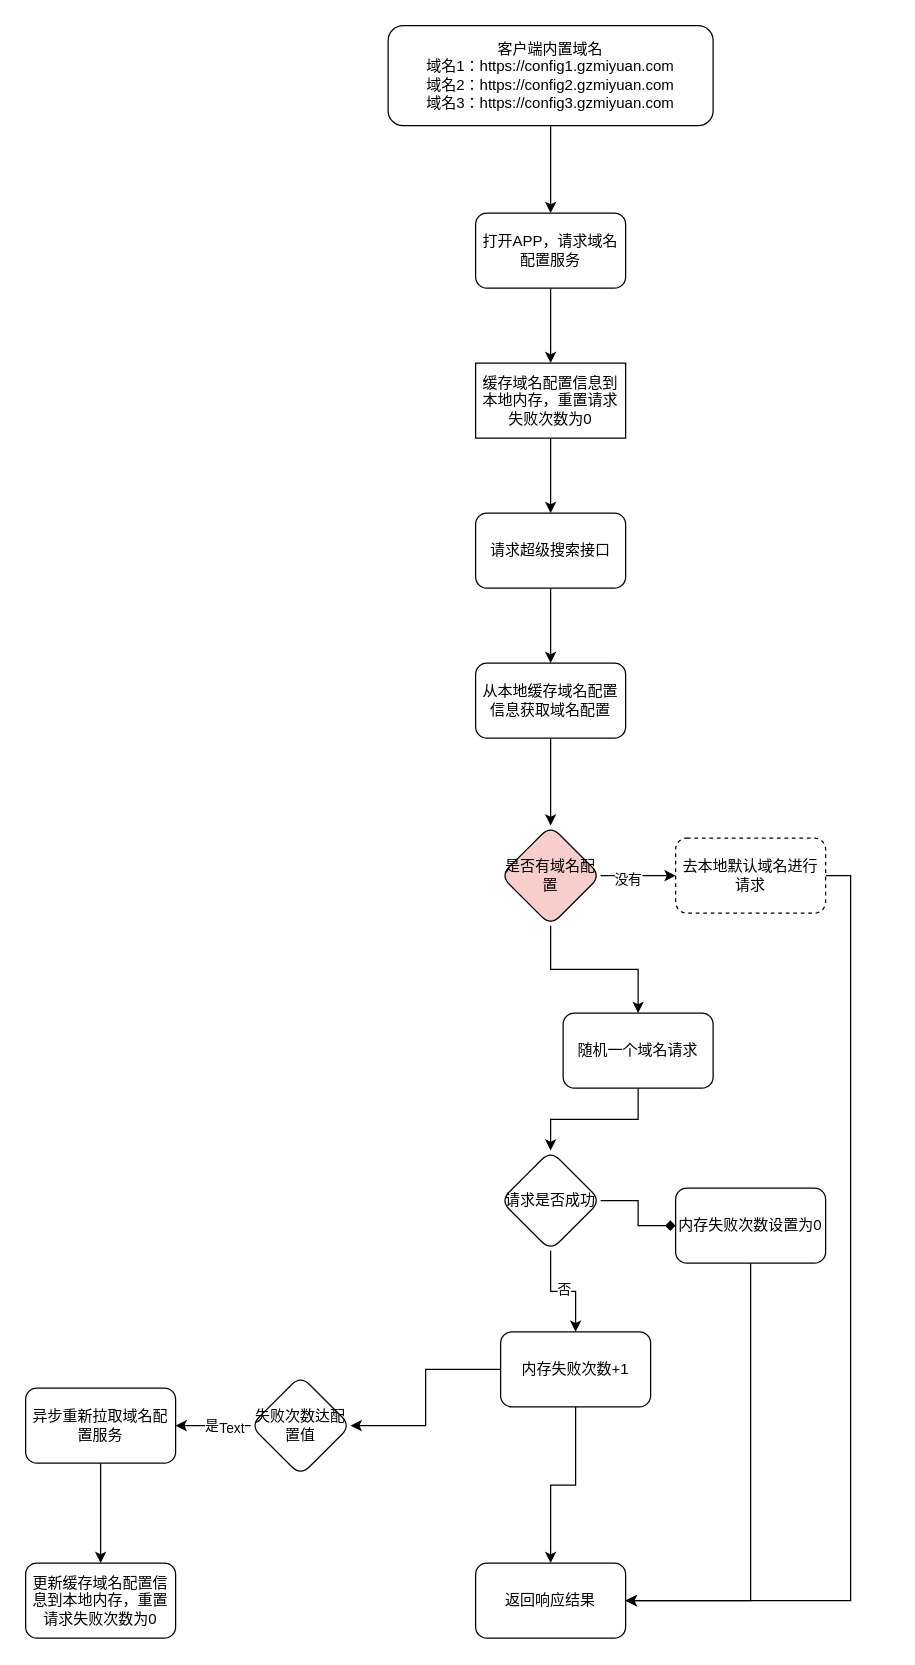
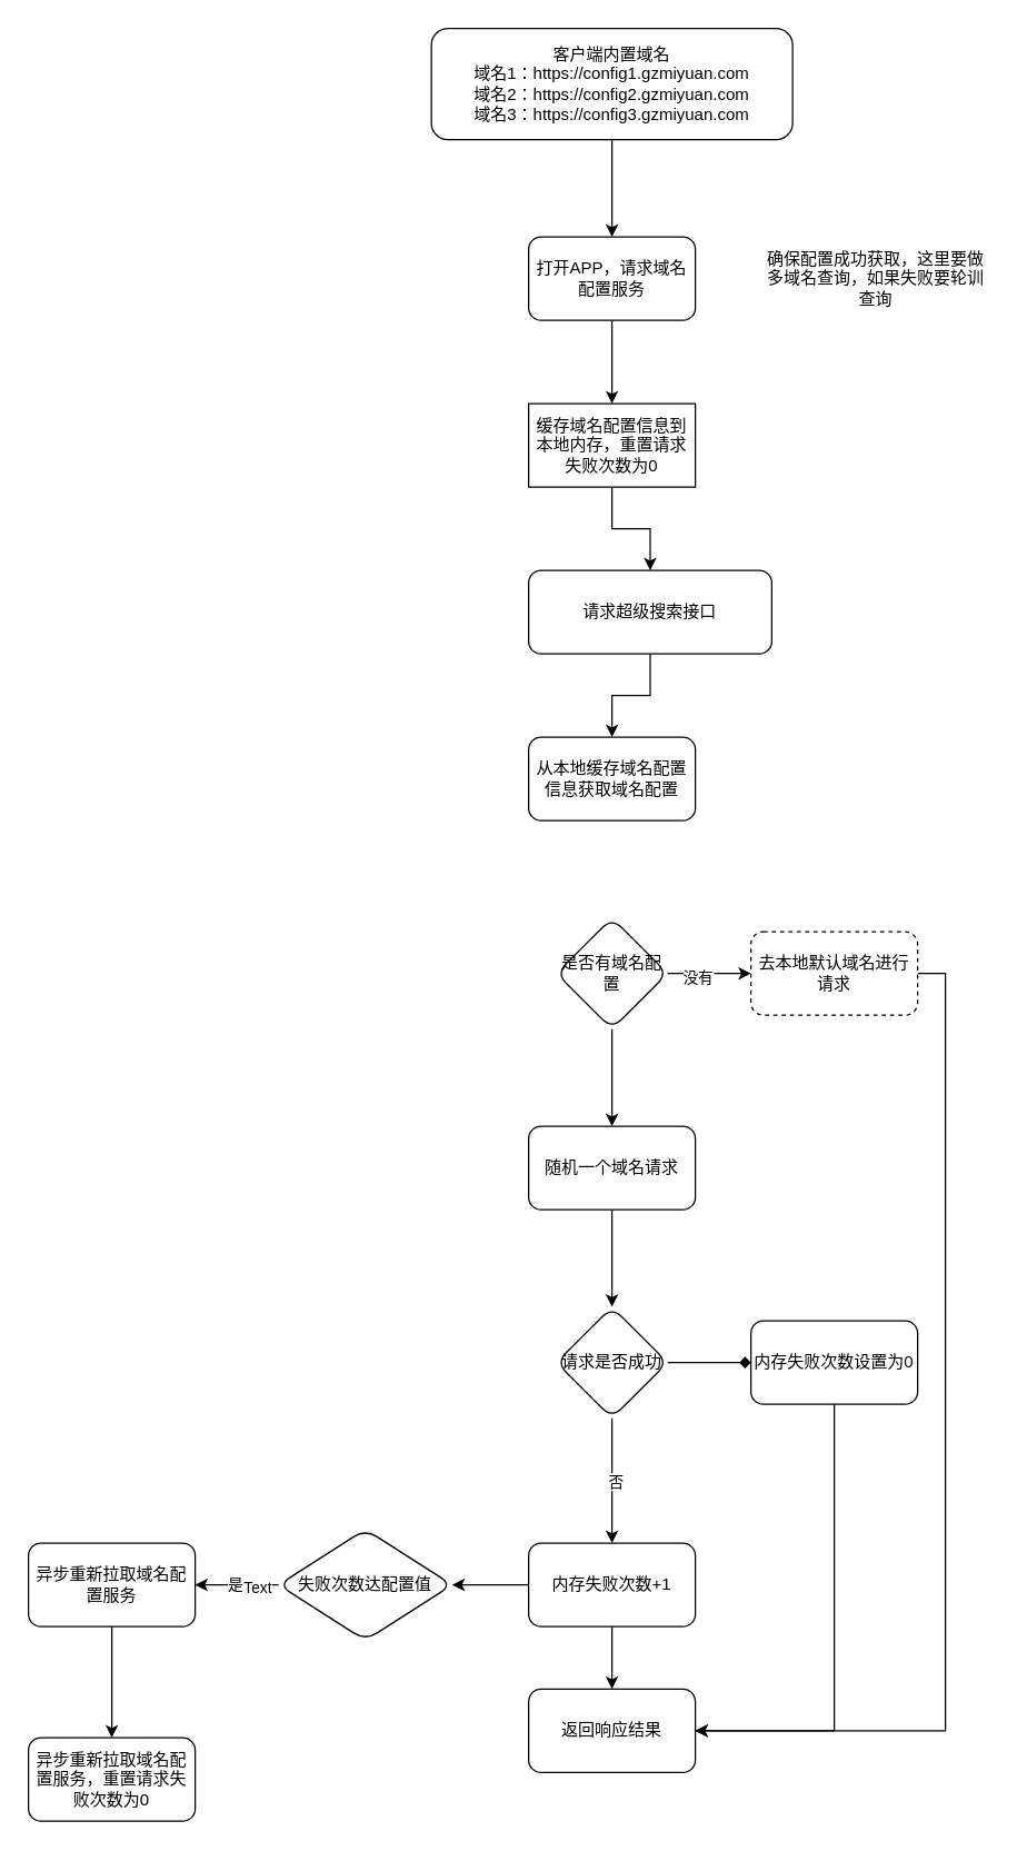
  <mxCell id="0" />
  <mxCell id="1" parent="0" />
  <mxCell id="2" style="edgeStyle=orthogonalEdgeStyle;rounded=0;orthogonalLoop=1;jettySize=auto;html=1;exitX=0.5;exitY=1;exitDx=0;exitDy=0;" edge="1" parent="1" source="3" target="5"><mxGeometry relative="1" as="geometry" /></mxCell>
  <mxCell id="3" value="客户端内置域名&lt;div&gt;域名1：https://config1.gzmiyuan.com&lt;/div&gt;&lt;div&gt;域名2：https://config2.gzmiyuan.com&lt;br&gt;&lt;/div&gt;&lt;div&gt;域名3：https://config3.gzmiyuan.com&lt;br&gt;&lt;/div&gt;" style="rounded=1;whiteSpace=wrap;html=1;" vertex="1" parent="1"><mxGeometry x="310" y="20" width="260" height="80" as="geometry" /></mxCell>
  <mxCell id="4" value="" style="edgeStyle=orthogonalEdgeStyle;rounded=0;orthogonalLoop=1;jettySize=auto;html=1;" edge="1" parent="1" source="5" target="8"><mxGeometry relative="1" as="geometry" /></mxCell>
  <mxCell id="5" value="打开APP，请求域名配置服务" style="rounded=1;whiteSpace=wrap;html=1;" vertex="1" parent="1"><mxGeometry x="380" y="170" width="120" height="60" as="geometry" /></mxCell>
+ <mxCell id="6" value="确保配置成功获取，这里要做多域名查询，如果失败要轮训查询" style="text;html=1;align=center;verticalAlign=middle;whiteSpace=wrap;rounded=0;" vertex="1" parent="1"><mxGeometry x="550" y="177.5" width="160" height="45" as="geometry" /></mxCell>
  <mxCell id="7" value="" style="edgeStyle=orthogonalEdgeStyle;rounded=0;orthogonalLoop=1;jettySize=auto;html=1;" edge="1" parent="1" source="8" target="10"><mxGeometry relative="1" as="geometry" /></mxCell>
  <mxCell id="8" value="缓存域名配置信息到本地内存，重置请求失败次数为0" style="whiteSpace=wrap;html=1;rounded=0;" vertex="1" parent="1"><mxGeometry x="380" y="290" width="120" height="60" as="geometry" /></mxCell>
  <mxCell id="9" value="" style="edgeStyle=orthogonalEdgeStyle;rounded=0;orthogonalLoop=1;jettySize=auto;html=1;" edge="1" parent="1" source="10" target="12"><mxGeometry relative="1" as="geometry" /></mxCell>
- <mxCell id="10" value="请求超级搜索接口" style="rounded=1;whiteSpace=wrap;html=1;" vertex="1" parent="1"><mxGeometry x="380" y="410" width="120" height="60" as="geometry" /></mxCell>
- <mxCell id="11" value="" style="edgeStyle=orthogonalEdgeStyle;rounded=0;orthogonalLoop=1;jettySize=auto;html=1;" edge="1" parent="1" source="12" target="16"><mxGeometry relative="1" as="geometry" /></mxCell>
+ <mxCell id="10" value="请求超级搜索接口" style="rounded=1;whiteSpace=wrap;html=1;" vertex="1" parent="1"><mxGeometry x="380" y="410" width="175" height="60" as="geometry" /></mxCell>
  <mxCell id="12" value="从本地缓存域名配置信息获取域名配置" style="rounded=1;whiteSpace=wrap;html=1;" vertex="1" parent="1"><mxGeometry x="380" y="530" width="120" height="60" as="geometry" /></mxCell>
  <mxCell id="13" value="" style="edgeStyle=orthogonalEdgeStyle;rounded=0;orthogonalLoop=1;jettySize=auto;html=1;" edge="1" parent="1" source="16" target="18"><mxGeometry relative="1" as="geometry" /></mxCell>
  <mxCell id="14" value="没有" style="edgeLabel;html=1;align=center;verticalAlign=middle;resizable=0;points=[];" vertex="1" connectable="0" parent="13"><mxGeometry x="-0.3" y="-2" relative="1" as="geometry"><mxPoint as="offset" /></mxGeometry></mxCell>
  <mxCell id="15" value="" style="edgeStyle=orthogonalEdgeStyle;rounded=0;orthogonalLoop=1;jettySize=auto;html=1;" edge="1" parent="1" source="16" target="20"><mxGeometry relative="1" as="geometry" /></mxCell>
- <mxCell id="16" value="是否有域名配置" style="rhombus;whiteSpace=wrap;html=1;rounded=1;fillColor=#f8cecc;" vertex="1" parent="1"><mxGeometry x="400" y="660" width="80" height="80" as="geometry" /></mxCell>
+ <mxCell id="16" value="是否有域名配置" style="rhombus;whiteSpace=wrap;html=1;rounded=1;" vertex="1" parent="1"><mxGeometry x="400" y="660" width="80" height="80" as="geometry" /></mxCell>
  <mxCell id="17" style="edgeStyle=orthogonalEdgeStyle;rounded=0;orthogonalLoop=1;jettySize=auto;html=1;exitX=1;exitY=0.5;exitDx=0;exitDy=0;entryX=1;entryY=0.5;entryDx=0;entryDy=0;" edge="1" parent="1" source="18" target="28"><mxGeometry relative="1" as="geometry" /></mxCell>
  <mxCell id="18" value="去本地默认域名进行请求" style="whiteSpace=wrap;html=1;rounded=1;dashed=1;" vertex="1" parent="1"><mxGeometry x="540" y="670" width="120" height="60" as="geometry" /></mxCell>
  <mxCell id="19" value="" style="edgeStyle=orthogonalEdgeStyle;rounded=0;orthogonalLoop=1;jettySize=auto;html=1;" edge="1" parent="1" source="20" target="24"><mxGeometry relative="1" as="geometry" /></mxCell>
- <mxCell id="20" value="随机一个域名请求" style="whiteSpace=wrap;html=1;rounded=1;" vertex="1" parent="1"><mxGeometry x="450" y="810" width="120" height="60" as="geometry" /></mxCell>
+ <mxCell id="20" value="随机一个域名请求" style="whiteSpace=wrap;html=1;rounded=1;" vertex="1" parent="1"><mxGeometry x="380" y="810" width="120" height="60" as="geometry" /></mxCell>
  <mxCell id="21" value="" style="edgeStyle=orthogonalEdgeStyle;rounded=0;orthogonalLoop=1;jettySize=auto;html=1;" edge="1" parent="1" source="24" target="27"><mxGeometry relative="1" as="geometry" /></mxCell>
  <mxCell id="22" value="否" style="edgeLabel;html=1;align=center;verticalAlign=middle;resizable=0;points=[];" vertex="1" connectable="0" parent="21"><mxGeometry y="2" relative="1" as="geometry"><mxPoint as="offset" /></mxGeometry></mxCell>
  <mxCell id="23" value="" style="edgeStyle=orthogonalEdgeStyle;rounded=0;orthogonalLoop=1;jettySize=auto;html=1;endArrow=diamond;" edge="1" parent="1" source="24" target="30"><mxGeometry relative="1" as="geometry" /></mxCell>
- <mxCell id="24" value="请求是否成功" style="rhombus;whiteSpace=wrap;html=1;rounded=1;" vertex="1" parent="1"><mxGeometry x="400" y="920" width="80" height="80" as="geometry" /></mxCell>
+ <mxCell id="24" value="请求是否成功" style="rhombus;whiteSpace=wrap;html=1;rounded=1;" vertex="1" parent="1"><mxGeometry x="400" y="940" width="80" height="80" as="geometry" /></mxCell>
  <mxCell id="25" value="" style="edgeStyle=orthogonalEdgeStyle;rounded=0;orthogonalLoop=1;jettySize=auto;html=1;" edge="1" parent="1" source="27" target="28"><mxGeometry relative="1" as="geometry" /></mxCell>
  <mxCell id="26" value="" style="edgeStyle=orthogonalEdgeStyle;rounded=0;orthogonalLoop=1;jettySize=auto;html=1;" edge="1" parent="1" source="27" target="34"><mxGeometry relative="1" as="geometry" /></mxCell>
- <mxCell id="27" value="内存失败次数+1" style="whiteSpace=wrap;html=1;rounded=1;" vertex="1" parent="1"><mxGeometry x="400" y="1065" width="120" height="60" as="geometry" /></mxCell>
- <mxCell id="28" value="返回响应结果" style="whiteSpace=wrap;html=1;rounded=1;" vertex="1" parent="1"><mxGeometry x="380" y="1250" width="120" height="60" as="geometry" /></mxCell>
+ <mxCell id="27" value="内存失败次数+1" style="whiteSpace=wrap;html=1;rounded=1;" vertex="1" parent="1"><mxGeometry x="380" y="1110" width="120" height="60" as="geometry" /></mxCell>
+ <mxCell id="28" value="返回响应结果" style="whiteSpace=wrap;html=1;rounded=1;" vertex="1" parent="1"><mxGeometry x="380" y="1215" width="120" height="60" as="geometry" /></mxCell>
  <mxCell id="29" style="edgeStyle=orthogonalEdgeStyle;rounded=0;orthogonalLoop=1;jettySize=auto;html=1;exitX=0.5;exitY=1;exitDx=0;exitDy=0;entryX=1;entryY=0.5;entryDx=0;entryDy=0;" edge="1" parent="1" source="30" target="28"><mxGeometry relative="1" as="geometry" /></mxCell>
  <mxCell id="30" value="内存失败次数设置为0" style="whiteSpace=wrap;html=1;rounded=1;" vertex="1" parent="1"><mxGeometry x="540" y="950" width="120" height="60" as="geometry" /></mxCell>
  <mxCell id="31" value="" style="edgeStyle=orthogonalEdgeStyle;rounded=0;orthogonalLoop=1;jettySize=auto;html=1;" edge="1" parent="1" source="34" target="36"><mxGeometry relative="1" as="geometry" /></mxCell>
  <mxCell id="32" value="是" style="edgeLabel;html=1;align=center;verticalAlign=middle;resizable=0;points=[];" vertex="1" connectable="0" parent="31"><mxGeometry x="0.067" y="-1" relative="1" as="geometry"><mxPoint as="offset" /></mxGeometry></mxCell>
  <mxCell id="33" value="Text" style="edgeLabel;html=1;align=center;verticalAlign=middle;resizable=0;points=[];" vertex="1" connectable="0" parent="31"><mxGeometry x="-0.467" y="1" relative="1" as="geometry"><mxPoint as="offset" /></mxGeometry></mxCell>
- <mxCell id="34" value="失败次数达配置值" style="rhombus;whiteSpace=wrap;html=1;rounded=1;" vertex="1" parent="1"><mxGeometry x="200" y="1100" width="80" height="80" as="geometry" /></mxCell>
+ <mxCell id="34" value="失败次数达配置值" style="rhombus;whiteSpace=wrap;html=1;rounded=1;" vertex="1" parent="1"><mxGeometry x="200" y="1100" width="125" height="80" as="geometry" /></mxCell>
  <mxCell id="35" value="" style="edgeStyle=orthogonalEdgeStyle;rounded=0;orthogonalLoop=1;jettySize=auto;html=1;" edge="1" parent="1" source="36" target="37"><mxGeometry relative="1" as="geometry" /></mxCell>
  <mxCell id="36" value="异步重新拉取域名配置服务" style="whiteSpace=wrap;html=1;rounded=1;" vertex="1" parent="1"><mxGeometry x="20" y="1110" width="120" height="60" as="geometry" /></mxCell>
- <mxCell id="37" value="更新缓存域名配置信息到本地内存，重置请求失败次数为0" style="whiteSpace=wrap;html=1;rounded=1;" vertex="1" parent="1"><mxGeometry x="20" y="1250" width="120" height="60" as="geometry" /></mxCell>
+ <mxCell id="37" value="异步重新拉取域名配置服务，重置请求失败次数为0" style="whiteSpace=wrap;html=1;rounded=1;" vertex="1" parent="1"><mxGeometry x="20" y="1250" width="120" height="60" as="geometry" /></mxCell>
